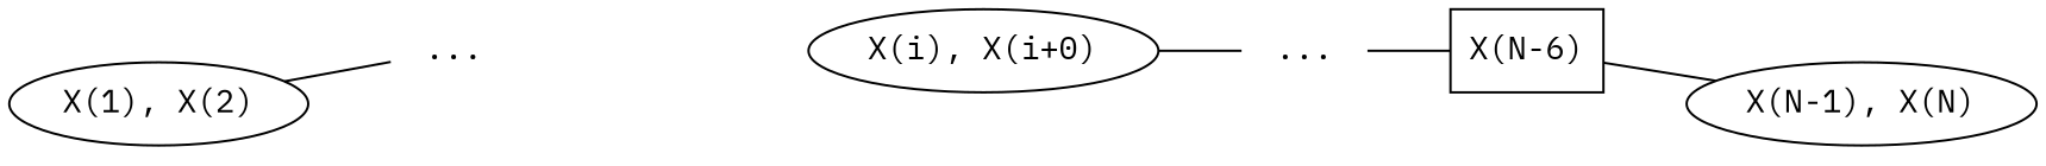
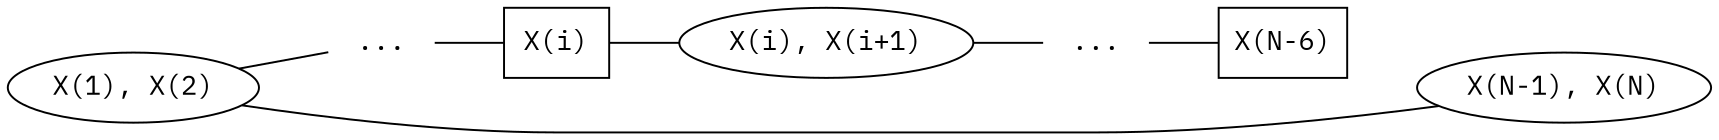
  digraph {
    fontname="IBM Plex Mono"
    rankdir=LR
    node [fontname="IBM Plex Mono"]
    edge [dir=none fontname="IBM Plex Mono"]
    n1 [label="X(1), X(2)"]
    n2 [label="..." shape=none]
-   n4 [label="X(i), X(i+0)"]
+   n3 [label="X(i)" shape=box]
+   n4 [label="X(i), X(i+1)"]
    n5 [label="..." shape=none]
    n6 [label="X(N-6)" shape=box]
    n7 [label="X(N-1), X(N)"]
    n1 -> n2
+   n2 -> n3
+   n3 -> n4
    n4 -> n5
    n5 -> n6
-   n6 -> n7
+   n1 -> n7
  }
